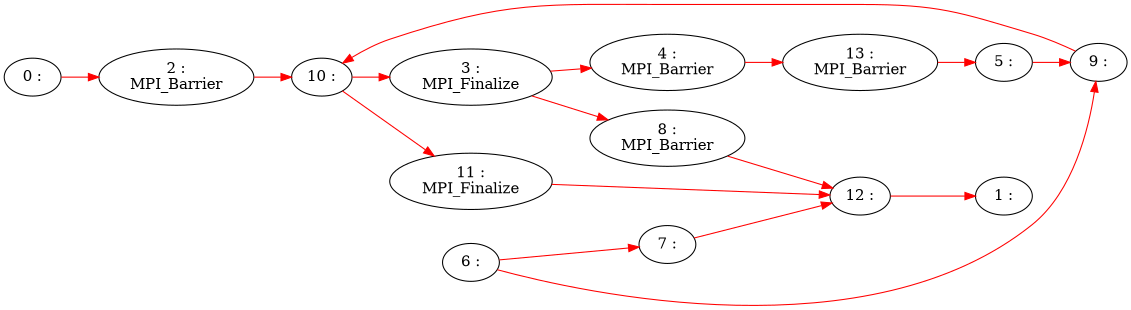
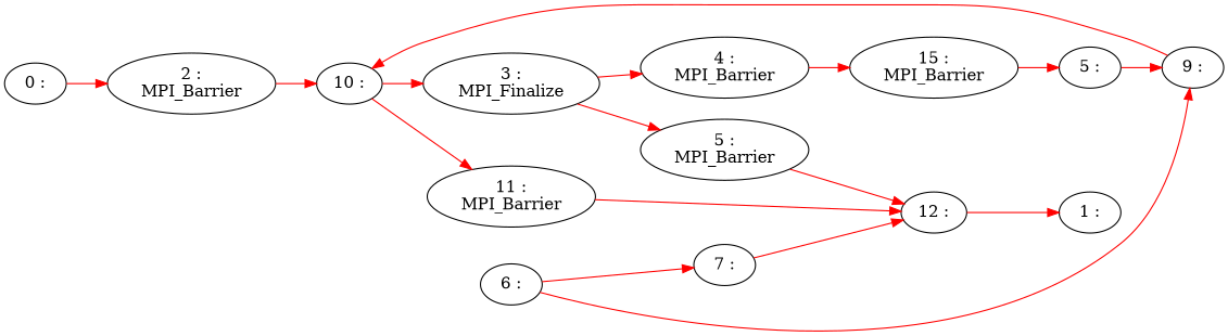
  digraph {
    rankdir=LR
    node [shape=ellipse]
    edge [color=red]
    n1 [label="0 :\n"]
    n2 [label="2 :\nMPI_Barrier\n"]
    n3 [label="10 :\n"]
    n4 [label="3 :\nMPI_Finalize\n"]
-   n5 [label="11 :\nMPI_Finalize\n"]
+   n5 [label="11 :\nMPI_Barrier\n"]
    n6 [label="4 :\nMPI_Barrier\n"]
-   n7 [label="8 :\nMPI_Barrier\n"]
-   n8 [label="13 :\nMPI_Barrier\n"]
+   n7 [label="5 :\nMPI_Barrier\n"]
+   n8 [label="15 :\nMPI_Barrier\n"]
    n9 [label="12 :\n"]
    n10 [label="5 :\n"]
    n11 [label="9 :\n"]
    n12 [label="6 :\n"]
    n13 [label="7 :\n"]
    n14 [label="1 :\n"]
    n1 -> n2
    n2 -> n3
    n3 -> n4
    n3 -> n5
    n4 -> n6
    n4 -> n7
    n5 -> n9
    n6 -> n8
    n7 -> n9
    n8 -> n10
    n9 -> n14
    n10 -> n11
    n11 -> n3
    n12 -> n11
    n12 -> n13
    n13 -> n9
  }
